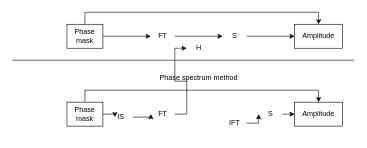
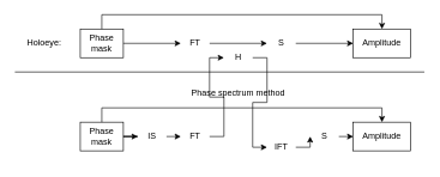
  <mxCell id="0" />
  <mxCell id="1" parent="0" />
+ <mxCell id="2" value="&lt;div&gt;Holoeye:&lt;/div&gt;" style="text;html=1;strokeColor=none;fillColor=none;align=center;verticalAlign=middle;whiteSpace=wrap;rounded=0;" parent="1" vertex="1"><mxGeometry x="31" y="40" width="60" height="40" as="geometry" /></mxCell>
  <mxCell id="3" value="" style="edgeStyle=orthogonalEdgeStyle;rounded=0;orthogonalLoop=1;jettySize=auto;html=1;" parent="1" source="4" target="7" edge="1"><mxGeometry relative="1" as="geometry" /></mxCell>
  <mxCell id="4" value="&lt;div&gt;Phase mask&lt;/div&gt;" style="text;html=1;align=center;verticalAlign=middle;whiteSpace=wrap;rounded=0;strokeColor=default;" parent="1" vertex="1"><mxGeometry x="111" y="40" width="60" height="40" as="geometry" /></mxCell>
  <mxCell id="5" value="Amplitude" style="text;html=1;strokeColor=default;fillColor=none;align=center;verticalAlign=middle;whiteSpace=wrap;rounded=0;" parent="1" vertex="1"><mxGeometry x="491" y="40" width="80" height="40" as="geometry" /></mxCell>
  <mxCell id="6" value="" style="edgeStyle=orthogonalEdgeStyle;rounded=0;orthogonalLoop=1;jettySize=auto;html=1;" parent="1" source="7" target="9" edge="1"><mxGeometry relative="1" as="geometry" /></mxCell>
  <mxCell id="7" value="FT" style="text;html=1;align=center;verticalAlign=middle;whiteSpace=wrap;rounded=0;strokeColor=none;" parent="1" vertex="1"><mxGeometry x="251" y="40" width="40" height="40" as="geometry" /></mxCell>
  <mxCell id="8" value="" style="edgeStyle=orthogonalEdgeStyle;rounded=0;orthogonalLoop=1;jettySize=auto;html=1;" parent="1" source="9" target="5" edge="1"><mxGeometry relative="1" as="geometry" /></mxCell>
  <mxCell id="9" value="S" style="text;html=1;align=center;verticalAlign=middle;whiteSpace=wrap;rounded=0;strokeColor=none;" parent="1" vertex="1"><mxGeometry x="371" y="40" width="40" height="40" as="geometry" /></mxCell>
  <mxCell id="10" value="" style="edgeStyle=orthogonalEdgeStyle;rounded=0;orthogonalLoop=1;jettySize=auto;html=1;" parent="1" source="11" target="18" edge="1"><mxGeometry relative="1" as="geometry" /></mxCell>
  <mxCell id="11" value="&lt;div&gt;Phase mask&lt;/div&gt;" style="text;html=1;align=center;verticalAlign=middle;whiteSpace=wrap;rounded=0;strokeColor=default;" parent="1" vertex="1"><mxGeometry x="111" y="170" width="60" height="40" as="geometry" /></mxCell>
  <mxCell id="12" value="Amplitude" style="text;html=1;strokeColor=default;fillColor=none;align=center;verticalAlign=middle;whiteSpace=wrap;rounded=0;" parent="1" vertex="1"><mxGeometry x="491" y="170" width="80" height="40" as="geometry" /></mxCell>
  <mxCell id="13" style="edgeStyle=orthogonalEdgeStyle;rounded=0;orthogonalLoop=1;jettySize=auto;html=1;exitX=1;exitY=0.5;exitDx=0;exitDy=0;entryX=0;entryY=0.5;entryDx=0;entryDy=0;" parent="1" source="14" target="20" edge="1"><mxGeometry relative="1" as="geometry" /></mxCell>
  <mxCell id="14" value="FT" style="text;html=1;align=center;verticalAlign=middle;whiteSpace=wrap;rounded=0;strokeColor=none;" parent="1" vertex="1"><mxGeometry x="251" y="170" width="40" height="40" as="geometry" /></mxCell>
  <mxCell id="15" style="edgeStyle=orthogonalEdgeStyle;rounded=0;orthogonalLoop=1;jettySize=auto;html=1;exitX=1;exitY=0.5;exitDx=0;exitDy=0;entryX=0;entryY=0.5;entryDx=0;entryDy=0;" parent="1" source="16" target="22" edge="1"><mxGeometry relative="1" as="geometry" /></mxCell>
  <mxCell id="16" value="IFT" style="text;html=1;align=center;verticalAlign=middle;whiteSpace=wrap;rounded=0;strokeColor=none;" parent="1" vertex="1"><mxGeometry x="371" y="185" width="40" height="40" as="geometry" /></mxCell>
  <mxCell id="17" style="edgeStyle=orthogonalEdgeStyle;rounded=0;orthogonalLoop=1;jettySize=auto;html=1;exitX=1;exitY=0.5;exitDx=0;exitDy=0;entryX=0;entryY=0.5;entryDx=0;entryDy=0;" parent="1" source="18" target="14" edge="1"><mxGeometry relative="1" as="geometry" /></mxCell>
- <mxCell id="18" value="IS" style="text;html=1;align=center;verticalAlign=middle;whiteSpace=wrap;rounded=0;strokeColor=none;" parent="1" vertex="1"><mxGeometry x="181" y="175" width="40" height="40" as="geometry" /></mxCell>
+ <mxCell id="18" value="IS" style="text;html=1;align=center;verticalAlign=middle;whiteSpace=wrap;rounded=0;strokeColor=none;" parent="1" vertex="1"><mxGeometry x="191" y="170" width="40" height="40" as="geometry" /></mxCell>
+ <mxCell id="19" style="edgeStyle=orthogonalEdgeStyle;rounded=0;orthogonalLoop=1;jettySize=auto;html=1;exitX=1;exitY=0.5;exitDx=0;exitDy=0;entryX=0;entryY=0.5;entryDx=0;entryDy=0;" parent="1" source="20" target="16" edge="1"><mxGeometry relative="1" as="geometry" /></mxCell>
  <mxCell id="20" value="H" style="text;html=1;align=center;verticalAlign=middle;whiteSpace=wrap;rounded=0;strokeColor=none;" parent="1" vertex="1"><mxGeometry x="311" y="60" width="40" height="40" as="geometry" /></mxCell>
  <mxCell id="21" style="edgeStyle=orthogonalEdgeStyle;rounded=0;orthogonalLoop=1;jettySize=auto;html=1;exitX=1;exitY=0.5;exitDx=0;exitDy=0;entryX=0;entryY=0.5;entryDx=0;entryDy=0;" parent="1" source="22" target="12" edge="1"><mxGeometry relative="1" as="geometry" /></mxCell>
  <mxCell id="22" value="S" style="text;html=1;align=center;verticalAlign=middle;whiteSpace=wrap;rounded=0;strokeColor=none;" parent="1" vertex="1"><mxGeometry x="431" y="170" width="40" height="40" as="geometry" /></mxCell>
  <mxCell id="23" value="" style="endArrow=none;html=1;rounded=0;endFill=0;" parent="1" edge="1"><mxGeometry width="50" height="50" relative="1" as="geometry"><mxPoint x="141" y="20" as="sourcePoint" /><mxPoint x="531" y="20" as="targetPoint" /></mxGeometry></mxCell>
  <mxCell id="24" value="" style="endArrow=none;html=1;rounded=0;endFill=0;" parent="1" edge="1"><mxGeometry width="50" height="50" relative="1" as="geometry"><mxPoint x="141" y="150" as="sourcePoint" /><mxPoint x="531" y="150" as="targetPoint" /></mxGeometry></mxCell>
  <mxCell id="25" value="Phase spectrum method" style="text;html=1;strokeColor=none;fillColor=none;align=center;verticalAlign=middle;whiteSpace=wrap;rounded=0;" parent="1" vertex="1"><mxGeometry x="236" y="110" width="190" height="40" as="geometry" /></mxCell>
  <mxCell id="26" value="" style="endArrow=none;html=1;rounded=0;exitX=0.5;exitY=0;exitDx=0;exitDy=0;" parent="1" source="11" edge="1"><mxGeometry width="50" height="50" relative="1" as="geometry"><mxPoint x="441" y="260" as="sourcePoint" /><mxPoint x="141" y="150" as="targetPoint" /></mxGeometry></mxCell>
  <mxCell id="27" value="" style="endArrow=classic;html=1;rounded=0;entryX=0.5;entryY=0;entryDx=0;entryDy=0;" parent="1" target="12" edge="1"><mxGeometry width="50" height="50" relative="1" as="geometry"><mxPoint x="531" y="150" as="sourcePoint" /><mxPoint x="491" y="170" as="targetPoint" /></mxGeometry></mxCell>
  <mxCell id="28" value="" style="endArrow=classic;html=1;rounded=0;entryX=0.5;entryY=0;entryDx=0;entryDy=0;" parent="1" target="5" edge="1"><mxGeometry width="50" height="50" relative="1" as="geometry"><mxPoint x="531" y="20" as="sourcePoint" /><mxPoint x="541" y="170" as="targetPoint" /></mxGeometry></mxCell>
  <mxCell id="29" value="" style="endArrow=none;html=1;rounded=0;exitX=0.5;exitY=0;exitDx=0;exitDy=0;" parent="1" source="4" edge="1"><mxGeometry width="50" height="50" relative="1" as="geometry"><mxPoint x="151" y="170" as="sourcePoint" /><mxPoint x="141" y="20" as="targetPoint" /></mxGeometry></mxCell>
  <mxCell id="30" value="" style="endArrow=none;html=1;" parent="1" edge="1"><mxGeometry width="50" height="50" relative="1" as="geometry"><mxPoint x="20" y="100" as="sourcePoint" /><mxPoint x="590" y="100" as="targetPoint" /></mxGeometry></mxCell>
